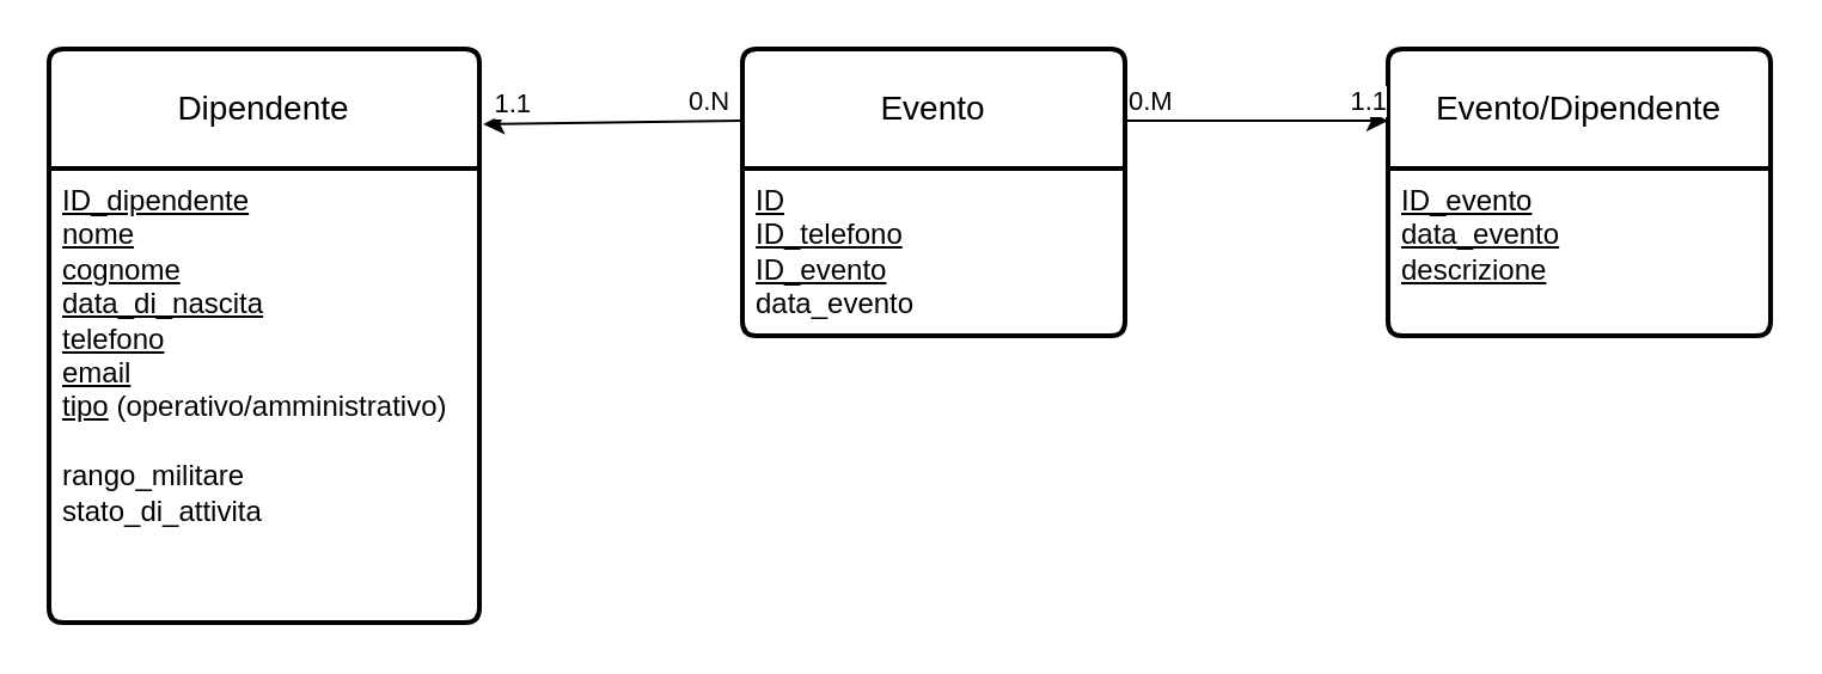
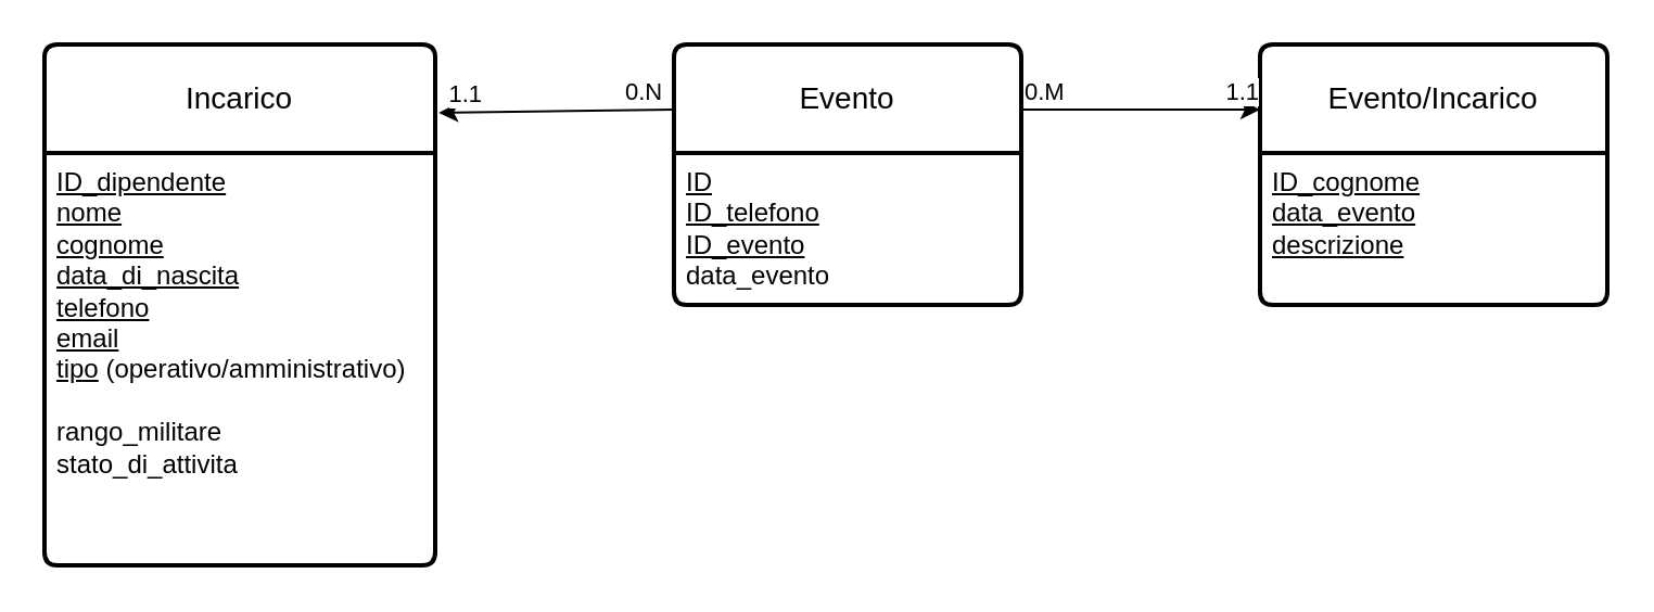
  <mxCell id="0" />
  <mxCell id="1" parent="0" />
- <mxCell id="2" value="Dipendente" style="swimlane;childLayout=stackLayout;horizontal=1;startSize=50;horizontalStack=0;rounded=1;fontSize=14;fontStyle=0;strokeWidth=2;resizeParent=0;resizeLast=1;shadow=0;dashed=0;align=center;arcSize=4;whiteSpace=wrap;html=1;" vertex="1" parent="1"><mxGeometry x="20" y="20" width="180" height="240" as="geometry" /></mxCell>
+ <mxCell id="2" value="Incarico" style="swimlane;childLayout=stackLayout;horizontal=1;startSize=50;horizontalStack=0;rounded=1;fontSize=14;fontStyle=0;strokeWidth=2;resizeParent=0;resizeLast=1;shadow=0;dashed=0;align=center;arcSize=4;whiteSpace=wrap;html=1;" vertex="1" parent="1"><mxGeometry x="20" y="20" width="180" height="240" as="geometry" /></mxCell>
  <mxCell id="3" value="&lt;u&gt;ID_dipendente&lt;/u&gt;&lt;br&gt;&lt;u&gt;nome&lt;br&gt;cognome&lt;br&gt;data_di_nascita&lt;br&gt;telefono&lt;br&gt;email&lt;br&gt;tipo&lt;/u&gt; (operativo/amministrativo)&lt;br&gt;&lt;br&gt;rango_militare&lt;br&gt;stato_di_attivita" style="align=left;strokeColor=none;fillColor=none;spacingLeft=4;fontSize=12;verticalAlign=top;resizable=0;rotatable=0;part=1;html=1;" vertex="1" parent="2"><mxGeometry y="50" width="180" height="190" as="geometry" /></mxCell>
- <mxCell id="4" value="Evento/Dipendente" style="swimlane;childLayout=stackLayout;horizontal=1;startSize=50;horizontalStack=0;rounded=1;fontSize=14;fontStyle=0;strokeWidth=2;resizeParent=0;resizeLast=1;shadow=0;dashed=0;align=center;arcSize=4;whiteSpace=wrap;html=1;" vertex="1" parent="1"><mxGeometry x="580" y="20" width="160" height="120" as="geometry" /></mxCell>
- <mxCell id="5" value="&lt;u&gt;ID_evento&lt;br&gt;data_evento&lt;br&gt;descrizione&lt;/u&gt;" style="align=left;strokeColor=none;fillColor=none;spacingLeft=4;fontSize=12;verticalAlign=top;resizable=0;rotatable=0;part=1;html=1;" vertex="1" parent="4"><mxGeometry y="50" width="160" height="70" as="geometry" /></mxCell>
+ <mxCell id="4" value="Evento/Incarico" style="swimlane;childLayout=stackLayout;horizontal=1;startSize=50;horizontalStack=0;rounded=1;fontSize=14;fontStyle=0;strokeWidth=2;resizeParent=0;resizeLast=1;shadow=0;dashed=0;align=center;arcSize=4;whiteSpace=wrap;html=1;" vertex="1" parent="1"><mxGeometry x="580" y="20" width="160" height="120" as="geometry" /></mxCell>
+ <mxCell id="5" value="&lt;u&gt;ID_cognome&lt;br&gt;data_evento&lt;br&gt;descrizione&lt;/u&gt;" style="align=left;strokeColor=none;fillColor=none;spacingLeft=4;fontSize=12;verticalAlign=top;resizable=0;rotatable=0;part=1;html=1;" vertex="1" parent="4"><mxGeometry y="50" width="160" height="70" as="geometry" /></mxCell>
  <mxCell id="6" value="Evento" style="swimlane;childLayout=stackLayout;horizontal=1;startSize=50;horizontalStack=0;rounded=1;fontSize=14;fontStyle=0;strokeWidth=2;resizeParent=0;resizeLast=1;shadow=0;dashed=0;align=center;arcSize=4;whiteSpace=wrap;html=1;" vertex="1" parent="1"><mxGeometry x="310" y="20" width="160" height="120" as="geometry" /></mxCell>
  <mxCell id="7" value="&lt;u&gt;ID&lt;br&gt;ID_telefono&lt;br&gt;ID_evento&lt;br&gt;&lt;/u&gt;data_evento" style="align=left;strokeColor=none;fillColor=none;spacingLeft=4;fontSize=12;verticalAlign=top;resizable=0;rotatable=0;part=1;html=1;" vertex="1" parent="6"><mxGeometry y="50" width="160" height="70" as="geometry" /></mxCell>
  <mxCell id="8" value="" style="endArrow=classic;html=1;rounded=0;entryX=0;entryY=0.25;entryDx=0;entryDy=0;" edge="1" parent="1" target="4"><mxGeometry relative="1" as="geometry"><mxPoint x="470" y="50" as="sourcePoint" /><mxPoint x="560" y="50" as="targetPoint" /></mxGeometry></mxCell>
  <mxCell id="9" value="0.M" style="edgeLabel;resizable=0;html=1;align=left;verticalAlign=bottom;" connectable="0" vertex="1" parent="8"><mxGeometry x="-1" relative="1" as="geometry" /></mxCell>
  <mxCell id="10" value="1.1" style="edgeLabel;resizable=0;html=1;align=right;verticalAlign=bottom;" connectable="0" vertex="1" parent="8"><mxGeometry x="1" relative="1" as="geometry" /></mxCell>
  <mxCell id="11" value="" style="endArrow=classic;html=1;rounded=0;entryX=1.009;entryY=0.131;entryDx=0;entryDy=0;entryPerimeter=0;" edge="1" parent="1" target="2"><mxGeometry relative="1" as="geometry"><mxPoint x="310" y="50" as="sourcePoint" /><mxPoint x="216" y="50" as="targetPoint" /></mxGeometry></mxCell>
  <mxCell id="12" value="0.N" style="edgeLabel;resizable=0;html=1;align=left;verticalAlign=bottom;" connectable="0" vertex="1" parent="11"><mxGeometry x="-1" relative="1" as="geometry"><mxPoint x="-24" as="offset" /></mxGeometry></mxCell>
  <mxCell id="13" value="1.1" style="edgeLabel;resizable=0;html=1;align=right;verticalAlign=bottom;" connectable="0" vertex="1" parent="11"><mxGeometry x="1" relative="1" as="geometry"><mxPoint x="20" as="offset" /></mxGeometry></mxCell>
